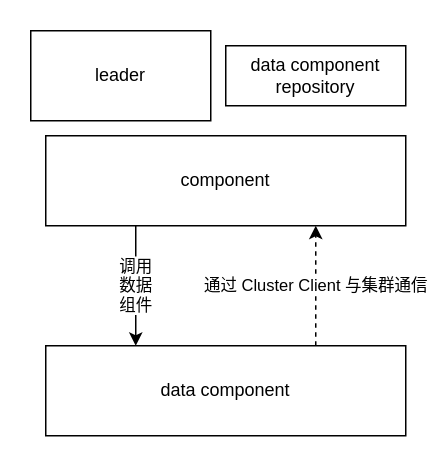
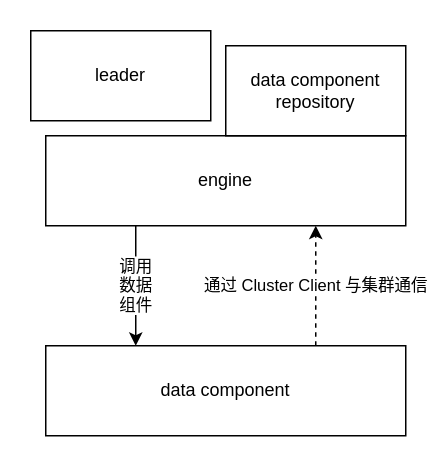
  <mxCell id="0" />
  <mxCell id="1" parent="0" />
  <mxCell id="2" value="&lt;div style=&quot;text-align: center&quot;&gt;&lt;span&gt;leader&lt;/span&gt;&lt;/div&gt;" style="rounded=0;whiteSpace=wrap;html=1;fillColor=none;gradientColor=none;align=center;" vertex="1" parent="1"><mxGeometry x="20" y="20" width="120" height="60" as="geometry" /></mxCell>
- <mxCell id="3" value="data component&lt;br&gt;repository&lt;br&gt;" style="rounded=0;whiteSpace=wrap;html=1;fillColor=none;gradientColor=none;align=center;" vertex="1" parent="1"><mxGeometry x="150" y="30" width="120" height="40" as="geometry" /></mxCell>
- <mxCell id="4" value="component" style="rounded=0;whiteSpace=wrap;html=1;fillColor=none;gradientColor=none;align=center;" vertex="1" parent="1"><mxGeometry x="30" y="90" width="240" height="60" as="geometry" /></mxCell>
+ <mxCell id="3" value="data component&lt;br&gt;repository&lt;br&gt;" style="rounded=0;whiteSpace=wrap;html=1;fillColor=none;gradientColor=none;align=center;" vertex="1" parent="1"><mxGeometry x="150" y="30" width="120" height="60" as="geometry" /></mxCell>
+ <mxCell id="4" value="engine" style="rounded=0;whiteSpace=wrap;html=1;fillColor=none;gradientColor=none;align=center;" vertex="1" parent="1"><mxGeometry x="30" y="90" width="240" height="60" as="geometry" /></mxCell>
  <mxCell id="5" value="通过 Cluster Client 与集群通信&lt;br&gt;" style="edgeStyle=orthogonalEdgeStyle;rounded=0;html=1;exitX=0.75;exitY=0;entryX=0.75;entryY=1;jettySize=auto;orthogonalLoop=1;dashed=1;" edge="1" parent="1" source="6" target="4"><mxGeometry relative="1" as="geometry" /></mxCell>
  <mxCell id="6" value="data component" style="rounded=0;whiteSpace=wrap;html=1;fillColor=none;gradientColor=none;align=center;" vertex="1" parent="1"><mxGeometry x="30" y="230" width="240" height="60" as="geometry" /></mxCell>
  <mxCell id="7" value="调用&lt;br&gt;数据&lt;br&gt;组件" style="endArrow=classic;html=1;exitX=0.25;exitY=1;entryX=0.25;entryY=0;" edge="1" parent="1" source="4" target="6"><mxGeometry width="50" height="50" relative="1" as="geometry"><mxPoint x="30" y="340" as="sourcePoint" /><mxPoint x="80" y="290" as="targetPoint" /></mxGeometry></mxCell>
